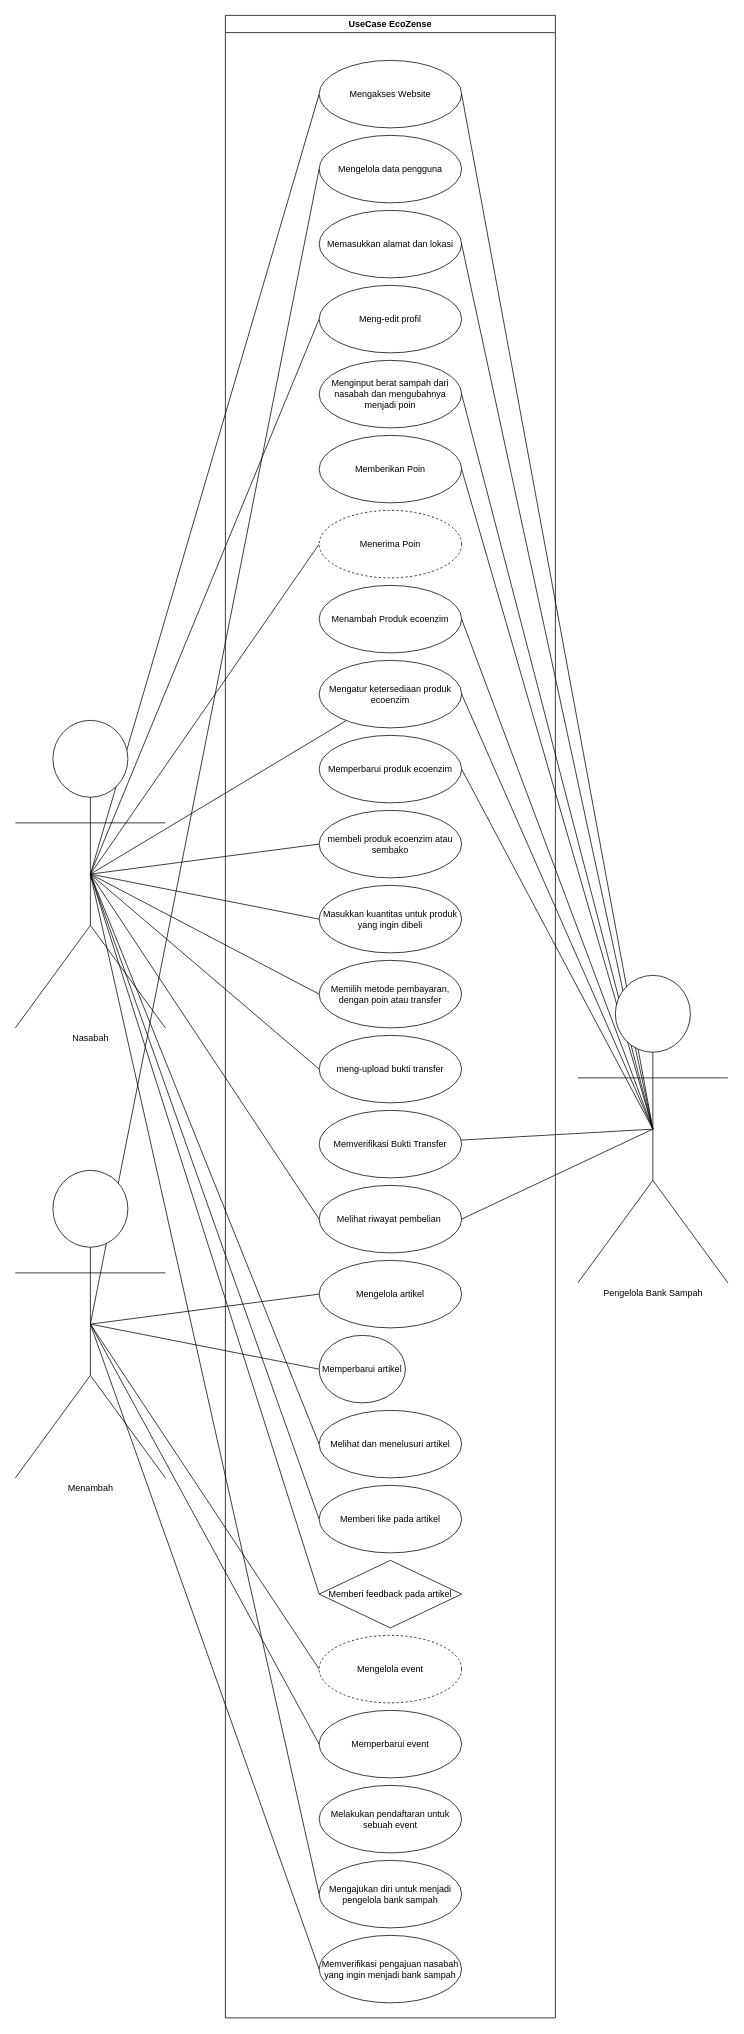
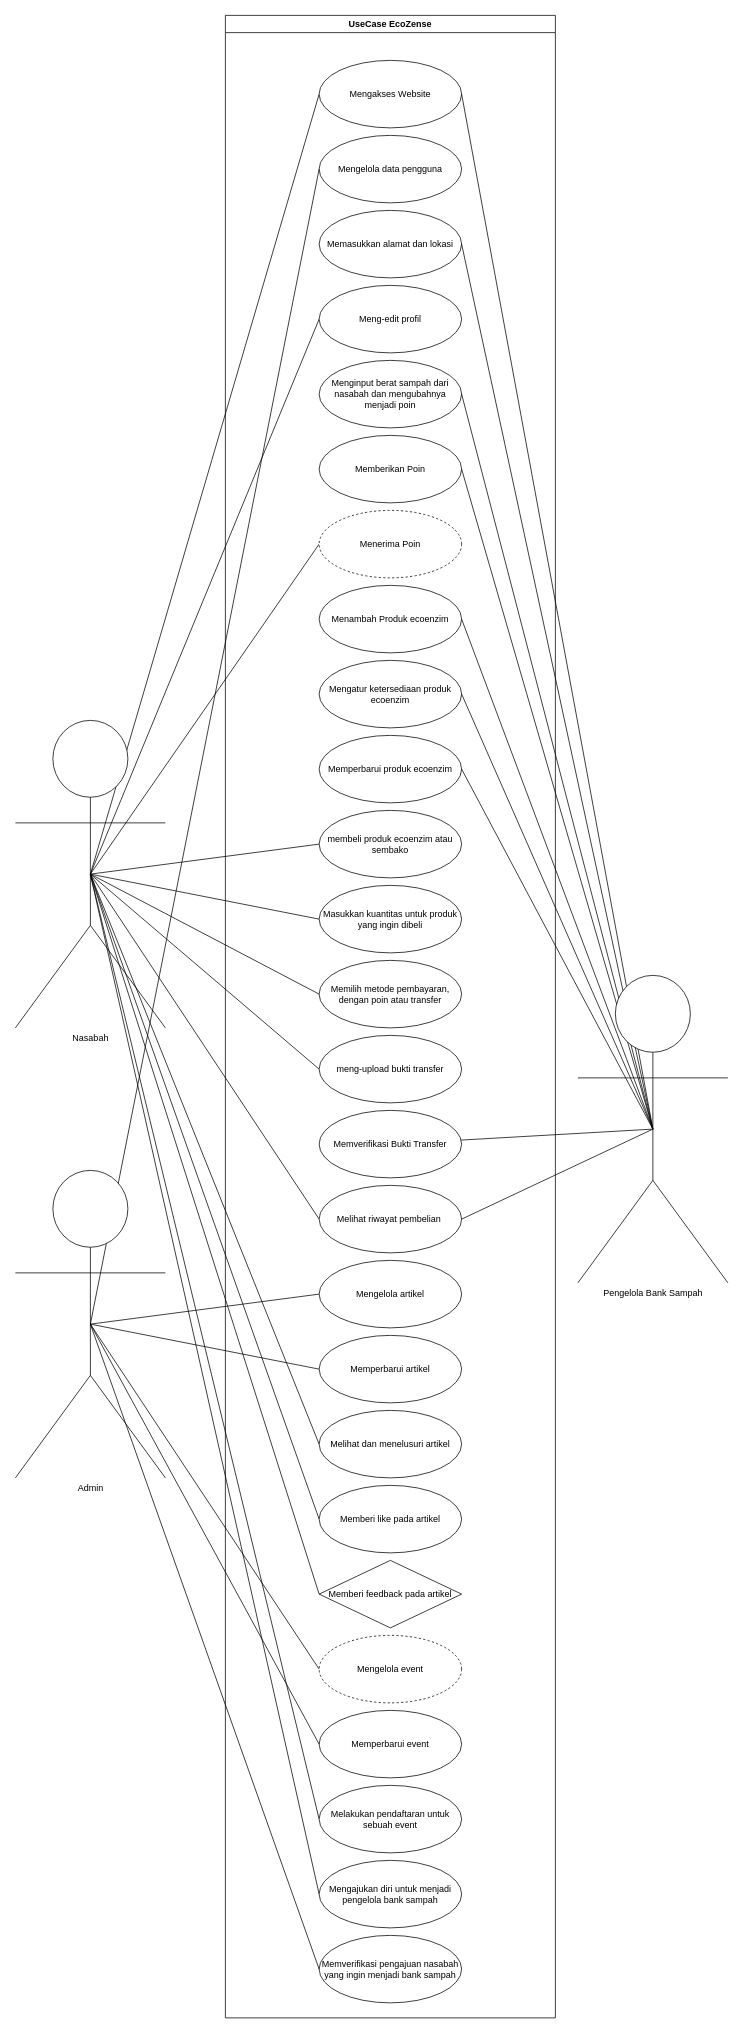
  <mxCell id="0" />
  <mxCell id="1" parent="0" />
  <mxCell id="2" style="rounded=0;orthogonalLoop=1;jettySize=auto;html=1;exitX=0.5;exitY=0.5;exitDx=0;exitDy=0;exitPerimeter=0;entryX=0;entryY=0.5;entryDx=0;entryDy=0;endArrow=none;startFill=0;" parent="1" source="15" target="19" edge="1"><mxGeometry relative="1" as="geometry"><mxPoint x="415" y="120" as="targetPoint" /></mxGeometry></mxCell>
  <mxCell id="3" style="edgeStyle=none;rounded=0;orthogonalLoop=1;jettySize=auto;html=1;exitX=0.5;exitY=0.5;exitDx=0;exitDy=0;exitPerimeter=0;entryX=0;entryY=0.5;entryDx=0;entryDy=0;endArrow=none;startFill=0;" parent="1" source="15" target="18" edge="1"><mxGeometry relative="1" as="geometry" /></mxCell>
  <mxCell id="4" style="edgeStyle=none;rounded=0;orthogonalLoop=1;jettySize=auto;html=1;exitX=0.5;exitY=0.5;exitDx=0;exitDy=0;exitPerimeter=0;entryX=0;entryY=0.5;entryDx=0;entryDy=0;endArrow=none;startFill=0;" parent="1" source="15" target="29" edge="1"><mxGeometry relative="1" as="geometry" /></mxCell>
  <mxCell id="5" style="edgeStyle=none;rounded=0;orthogonalLoop=1;jettySize=auto;html=1;exitX=0.5;exitY=0.5;exitDx=0;exitDy=0;exitPerimeter=0;entryX=0;entryY=0.5;entryDx=0;entryDy=0;endArrow=none;startFill=0;" parent="1" source="15" target="25" edge="1"><mxGeometry relative="1" as="geometry" /></mxCell>
  <mxCell id="6" style="edgeStyle=none;rounded=0;orthogonalLoop=1;jettySize=auto;html=1;exitX=0.5;exitY=0.5;exitDx=0;exitDy=0;exitPerimeter=0;entryX=0;entryY=0.5;entryDx=0;entryDy=0;endArrow=none;startFill=0;" parent="1" source="15" target="26" edge="1"><mxGeometry relative="1" as="geometry" /></mxCell>
  <mxCell id="7" style="edgeStyle=none;rounded=0;orthogonalLoop=1;jettySize=auto;html=1;exitX=0.5;exitY=0.5;exitDx=0;exitDy=0;exitPerimeter=0;entryX=0;entryY=0.5;entryDx=0;entryDy=0;endArrow=none;startFill=0;" parent="1" source="15" target="28" edge="1"><mxGeometry relative="1" as="geometry" /></mxCell>
  <mxCell id="8" style="edgeStyle=none;rounded=0;orthogonalLoop=1;jettySize=auto;html=1;exitX=0.5;exitY=0.5;exitDx=0;exitDy=0;exitPerimeter=0;entryX=0;entryY=0.5;entryDx=0;entryDy=0;endArrow=none;startFill=0;" parent="1" source="15" target="42" edge="1"><mxGeometry relative="1" as="geometry" /></mxCell>
  <mxCell id="9" style="edgeStyle=none;rounded=0;orthogonalLoop=1;jettySize=auto;html=1;exitX=0.5;exitY=0.5;exitDx=0;exitDy=0;exitPerimeter=0;entryX=0;entryY=0.5;entryDx=0;entryDy=0;endArrow=none;startFill=0;" parent="1" source="15" target="31" edge="1"><mxGeometry relative="1" as="geometry" /></mxCell>
  <mxCell id="10" style="edgeStyle=none;rounded=0;orthogonalLoop=1;jettySize=auto;html=1;exitX=0.5;exitY=0.5;exitDx=0;exitDy=0;exitPerimeter=0;entryX=0;entryY=0.5;entryDx=0;entryDy=0;endArrow=none;startFill=0;" parent="1" source="15" target="32" edge="1"><mxGeometry relative="1" as="geometry" /></mxCell>
  <mxCell id="11" style="edgeStyle=none;rounded=0;orthogonalLoop=1;jettySize=auto;html=1;exitX=0.5;exitY=0.5;exitDx=0;exitDy=0;exitPerimeter=0;entryX=0;entryY=0.5;entryDx=0;entryDy=0;endArrow=none;startFill=0;" parent="1" source="15" target="33" edge="1"><mxGeometry relative="1" as="geometry" /></mxCell>
- <mxCell id="12" style="edgeStyle=none;rounded=0;orthogonalLoop=1;jettySize=auto;html=1;exitX=0.5;exitY=0.5;exitDx=0;exitDy=0;exitPerimeter=0;endArrow=none;startFill=0;" parent="1" source="15" target="23" edge="1"><mxGeometry relative="1" as="geometry" /></mxCell>
+ <mxCell id="12" style="edgeStyle=none;rounded=0;orthogonalLoop=1;jettySize=auto;html=1;exitX=0.5;exitY=0.5;exitDx=0;exitDy=0;exitPerimeter=0;entryX=0;entryY=0.5;entryDx=0;entryDy=0;endArrow=none;startFill=0;" parent="1" source="15" target="41" edge="1"><mxGeometry relative="1" as="geometry" /></mxCell>
  <mxCell id="13" style="edgeStyle=none;rounded=0;orthogonalLoop=1;jettySize=auto;html=1;exitX=0.5;exitY=0.5;exitDx=0;exitDy=0;exitPerimeter=0;entryX=0;entryY=0.5;entryDx=0;entryDy=0;endArrow=none;startFill=0;" parent="1" source="15" target="34" edge="1"><mxGeometry relative="1" as="geometry" /></mxCell>
  <mxCell id="14" style="edgeStyle=none;rounded=0;orthogonalLoop=1;jettySize=auto;html=1;exitX=0.5;exitY=0.5;exitDx=0;exitDy=0;exitPerimeter=0;entryX=0;entryY=0.5;entryDx=0;entryDy=0;endArrow=none;startFill=0;" parent="1" source="15" target="27" edge="1"><mxGeometry relative="1" as="geometry" /></mxCell>
  <mxCell id="15" value="Nasabah" style="shape=umlActor;verticalLabelPosition=bottom;verticalAlign=top;html=1;outlineConnect=0;" parent="1" vertex="1"><mxGeometry x="20" y="960" width="200" height="410" as="geometry" /></mxCell>
  <mxCell id="16" value="UseCase EcoZense" style="swimlane;whiteSpace=wrap;html=1;" parent="1" vertex="1"><mxGeometry x="300" width="440" height="2670" as="geometry" y="20" /></mxCell>
  <mxCell id="17" value="Memberikan Poin" style="ellipse;whiteSpace=wrap;html=1;" parent="16" vertex="1"><mxGeometry x="125" y="560" width="190" height="90" as="geometry" /></mxCell>
  <mxCell id="18" value="Meng-edit profil" style="ellipse;whiteSpace=wrap;html=1;" parent="16" vertex="1"><mxGeometry x="125" y="360" width="190" height="90" as="geometry" /></mxCell>
  <mxCell id="19" value="Mengakses Website" style="ellipse;whiteSpace=wrap;html=1;" parent="16" vertex="1"><mxGeometry x="125" y="60" width="190" height="90" as="geometry" /></mxCell>
  <mxCell id="20" value="Memasukkan alamat dan lokasi" style="ellipse;whiteSpace=wrap;html=1;" parent="16" vertex="1"><mxGeometry x="125" y="260" width="190" height="90" as="geometry" /></mxCell>
  <mxCell id="21" value="Mengelola data pengguna" style="ellipse;whiteSpace=wrap;html=1;" parent="16" vertex="1"><mxGeometry x="125" y="160" width="190" height="90" as="geometry" /></mxCell>
  <mxCell id="22" value="Menambah Produk ecoenzim" style="ellipse;whiteSpace=wrap;html=1;" parent="16" vertex="1"><mxGeometry x="125" y="760" width="190" height="90" as="geometry" /></mxCell>
  <mxCell id="23" value="Mengatur ketersediaan produk ecoenzim" style="ellipse;whiteSpace=wrap;html=1;" parent="16" vertex="1"><mxGeometry x="125" y="860" width="190" height="90" as="geometry" /></mxCell>
  <mxCell id="24" value="Memperbarui produk ecoenzim" style="ellipse;whiteSpace=wrap;html=1;" parent="16" vertex="1"><mxGeometry x="125" y="960" width="190" height="90" as="geometry" /></mxCell>
  <mxCell id="25" value="&lt;span style=&quot;color: rgb(0, 0, 0);&quot;&gt;Memilih metode pembayaran, dengan poin atau transfer&lt;/span&gt;" style="ellipse;whiteSpace=wrap;html=1;" parent="16" vertex="1"><mxGeometry x="125" y="1260" width="190" height="90" as="geometry" /></mxCell>
  <mxCell id="26" value="membeli produk ecoenzim atau sembako" style="ellipse;whiteSpace=wrap;html=1;" parent="16" vertex="1"><mxGeometry x="125" y="1060" width="190" height="90" as="geometry" /></mxCell>
  <mxCell id="27" value="Masukkan kuantitas untuk produk yang ingin dibeli" style="ellipse;whiteSpace=wrap;html=1;" parent="16" vertex="1"><mxGeometry x="125" y="1160" width="190" height="90" as="geometry" /></mxCell>
  <mxCell id="28" value="meng-upload bukti transfer" style="ellipse;whiteSpace=wrap;html=1;" parent="16" vertex="1"><mxGeometry x="125" y="1360" width="190" height="90" as="geometry" /></mxCell>
  <mxCell id="29" value="Menerima Poin" style="ellipse;whiteSpace=wrap;html=1;dashed=1;" parent="16" vertex="1"><mxGeometry x="125" y="660" width="190" height="90" as="geometry" /></mxCell>
  <mxCell id="30" value="Menginput berat sampah dari nasabah dan mengubahnya menjadi poin" style="ellipse;whiteSpace=wrap;html=1;" parent="16" vertex="1"><mxGeometry x="125" y="460" width="190" height="90" as="geometry" /></mxCell>
  <mxCell id="31" value="Melihat dan menelusuri artikel" style="ellipse;whiteSpace=wrap;html=1;" parent="16" vertex="1"><mxGeometry x="125" y="1860" width="190" height="90" as="geometry" /></mxCell>
  <mxCell id="32" value="Memberi like pada artikel" style="ellipse;whiteSpace=wrap;html=1;" parent="16" vertex="1"><mxGeometry x="125" y="1960" width="190" height="90" as="geometry" /></mxCell>
  <mxCell id="33" value="Memberi feedback pada artikel" style="rhombus;whiteSpace=wrap;html=1;" parent="16" vertex="1"><mxGeometry x="125" y="2060" width="190" height="90" as="geometry" /></mxCell>
  <mxCell id="34" value="Mengajukan diri untuk menjadi pengelola bank sampah" style="ellipse;whiteSpace=wrap;html=1;" parent="16" vertex="1"><mxGeometry x="125" y="2460" width="190" height="90" as="geometry" /></mxCell>
  <mxCell id="35" style="edgeStyle=none;rounded=0;orthogonalLoop=1;jettySize=auto;html=1;exitX=0;exitY=0;exitDx=0;exitDy=0;" parent="16" source="34" target="34" edge="1"><mxGeometry relative="1" as="geometry" /></mxCell>
  <mxCell id="36" value="Mengelola artikel" style="ellipse;whiteSpace=wrap;html=1;" parent="16" vertex="1"><mxGeometry x="125" y="1660" width="190" height="90" as="geometry" /></mxCell>
- <mxCell id="37" value="Memperbarui artikel" style="ellipse;whiteSpace=wrap;html=1;" parent="16" vertex="1"><mxGeometry x="125" y="1760" width="115" height="90" as="geometry" /></mxCell>
+ <mxCell id="37" value="Memperbarui artikel" style="ellipse;whiteSpace=wrap;html=1;" parent="16" vertex="1"><mxGeometry x="125" y="1760" width="190" height="90" as="geometry" /></mxCell>
  <mxCell id="38" value="Memperbarui event" style="ellipse;whiteSpace=wrap;html=1;" parent="16" vertex="1"><mxGeometry x="125" y="2260" width="190" height="90" as="geometry" /></mxCell>
  <mxCell id="39" value="Mengelola event" style="ellipse;whiteSpace=wrap;html=1;dashed=1;" parent="16" vertex="1"><mxGeometry x="125" y="2160" width="190" height="90" as="geometry" /></mxCell>
  <mxCell id="40" value="Memverifikasi pengajuan nasabah yang ingin menjadi bank sampah" style="ellipse;whiteSpace=wrap;html=1;" parent="16" vertex="1"><mxGeometry x="125" y="2560" width="190" height="90" as="geometry" /></mxCell>
  <mxCell id="41" value="Melakukan pendaftaran untuk sebuah event" style="ellipse;whiteSpace=wrap;html=1;" parent="16" vertex="1"><mxGeometry x="125" y="2360" width="190" height="90" as="geometry" /></mxCell>
  <mxCell id="42" value="Melihat riwayat pembelian&amp;nbsp;" style="ellipse;whiteSpace=wrap;html=1;" parent="16" vertex="1"><mxGeometry x="125" y="1560" width="190" height="90" as="geometry" /></mxCell>
  <mxCell id="43" value="Memverifikasi Bukti Transfer" style="ellipse;whiteSpace=wrap;html=1;" vertex="1" parent="16"><mxGeometry x="125" y="1460" width="190" height="90" as="geometry" /></mxCell>
  <mxCell id="44" style="edgeStyle=none;rounded=0;orthogonalLoop=1;jettySize=auto;html=1;exitX=0.5;exitY=0.5;exitDx=0;exitDy=0;exitPerimeter=0;entryX=0;entryY=0.5;entryDx=0;entryDy=0;endArrow=none;startFill=0;" parent="1" source="50" target="36" edge="1"><mxGeometry relative="1" as="geometry" /></mxCell>
  <mxCell id="45" style="edgeStyle=none;rounded=0;orthogonalLoop=1;jettySize=auto;html=1;exitX=0.5;exitY=0.5;exitDx=0;exitDy=0;exitPerimeter=0;entryX=0;entryY=0.5;entryDx=0;entryDy=0;endArrow=none;startFill=0;" parent="1" source="50" target="37" edge="1"><mxGeometry relative="1" as="geometry" /></mxCell>
  <mxCell id="46" style="edgeStyle=none;rounded=0;orthogonalLoop=1;jettySize=auto;html=1;exitX=0.5;exitY=0.5;exitDx=0;exitDy=0;exitPerimeter=0;entryX=0;entryY=0.5;entryDx=0;entryDy=0;endArrow=none;startFill=0;" parent="1" source="50" target="39" edge="1"><mxGeometry relative="1" as="geometry" /></mxCell>
  <mxCell id="47" style="edgeStyle=none;rounded=0;orthogonalLoop=1;jettySize=auto;html=1;exitX=0.5;exitY=0.5;exitDx=0;exitDy=0;exitPerimeter=0;entryX=0;entryY=0.5;entryDx=0;entryDy=0;endArrow=none;startFill=0;" parent="1" source="50" target="38" edge="1"><mxGeometry relative="1" as="geometry" /></mxCell>
  <mxCell id="48" style="edgeStyle=none;rounded=0;orthogonalLoop=1;jettySize=auto;html=1;exitX=0.5;exitY=0.5;exitDx=0;exitDy=0;exitPerimeter=0;entryX=0;entryY=0.5;entryDx=0;entryDy=0;endArrow=none;startFill=0;" parent="1" source="50" target="40" edge="1"><mxGeometry relative="1" as="geometry" /></mxCell>
  <mxCell id="49" style="edgeStyle=none;rounded=0;orthogonalLoop=1;jettySize=auto;html=1;exitX=0.5;exitY=0.5;exitDx=0;exitDy=0;exitPerimeter=0;entryX=0;entryY=0.5;entryDx=0;entryDy=0;endArrow=none;startFill=0;" parent="1" source="50" target="21" edge="1"><mxGeometry relative="1" as="geometry" /></mxCell>
- <mxCell id="50" value="Menambah" style="shape=umlActor;verticalLabelPosition=bottom;verticalAlign=top;html=1;outlineConnect=0;" parent="1" vertex="1"><mxGeometry x="20" y="1560" width="200" height="410" as="geometry" /></mxCell>
+ <mxCell id="50" value="Admin" style="shape=umlActor;verticalLabelPosition=bottom;verticalAlign=top;html=1;outlineConnect=0;" parent="1" vertex="1"><mxGeometry x="20" y="1560" width="200" height="410" as="geometry" /></mxCell>
  <mxCell id="51" style="rounded=0;orthogonalLoop=1;jettySize=auto;html=1;exitX=0.5;exitY=0.5;exitDx=0;exitDy=0;exitPerimeter=0;endArrow=none;startFill=0;entryX=1;entryY=0.5;entryDx=0;entryDy=0;" parent="1" source="59" target="19" edge="1"><mxGeometry relative="1" as="geometry"><mxPoint x="515" y="120" as="targetPoint" /></mxGeometry></mxCell>
  <mxCell id="52" style="edgeStyle=none;rounded=0;orthogonalLoop=1;jettySize=auto;html=1;exitX=0.5;exitY=0.5;exitDx=0;exitDy=0;exitPerimeter=0;entryX=1;entryY=0.5;entryDx=0;entryDy=0;endArrow=none;startFill=0;" parent="1" source="59" target="20" edge="1"><mxGeometry relative="1" as="geometry" /></mxCell>
  <mxCell id="53" style="edgeStyle=none;rounded=0;orthogonalLoop=1;jettySize=auto;html=1;exitX=0.5;exitY=0.5;exitDx=0;exitDy=0;exitPerimeter=0;entryX=1;entryY=0.5;entryDx=0;entryDy=0;endArrow=none;startFill=0;" parent="1" source="59" target="17" edge="1"><mxGeometry relative="1" as="geometry" /></mxCell>
  <mxCell id="54" style="edgeStyle=none;rounded=0;orthogonalLoop=1;jettySize=auto;html=1;exitX=0.5;exitY=0.5;exitDx=0;exitDy=0;exitPerimeter=0;entryX=1;entryY=0.5;entryDx=0;entryDy=0;endArrow=none;startFill=0;" parent="1" source="59" target="22" edge="1"><mxGeometry relative="1" as="geometry" /></mxCell>
  <mxCell id="55" style="edgeStyle=none;rounded=0;orthogonalLoop=1;jettySize=auto;html=1;exitX=0.5;exitY=0.5;exitDx=0;exitDy=0;exitPerimeter=0;entryX=1;entryY=0.5;entryDx=0;entryDy=0;endArrow=none;startFill=0;" parent="1" source="59" target="23" edge="1"><mxGeometry relative="1" as="geometry" /></mxCell>
  <mxCell id="56" style="edgeStyle=none;rounded=0;orthogonalLoop=1;jettySize=auto;html=1;exitX=0.5;exitY=0.5;exitDx=0;exitDy=0;exitPerimeter=0;entryX=1;entryY=0.5;entryDx=0;entryDy=0;endArrow=none;startFill=0;" parent="1" source="59" target="24" edge="1"><mxGeometry relative="1" as="geometry" /></mxCell>
  <mxCell id="57" style="edgeStyle=none;rounded=0;orthogonalLoop=1;jettySize=auto;html=1;exitX=0.5;exitY=0.5;exitDx=0;exitDy=0;exitPerimeter=0;entryX=1;entryY=0.5;entryDx=0;entryDy=0;endArrow=none;startFill=0;" parent="1" source="59" target="30" edge="1"><mxGeometry relative="1" as="geometry" /></mxCell>
  <mxCell id="58" style="edgeStyle=none;rounded=0;orthogonalLoop=1;jettySize=auto;html=1;exitX=0.5;exitY=0.5;exitDx=0;exitDy=0;exitPerimeter=0;entryX=1;entryY=0.5;entryDx=0;entryDy=0;endArrow=none;startFill=0;" parent="1" source="59" target="42" edge="1"><mxGeometry relative="1" as="geometry"><mxPoint x="790" y="1615" as="targetPoint" /></mxGeometry></mxCell>
  <mxCell id="59" value="Pengelola Bank Sampah" style="shape=umlActor;verticalLabelPosition=bottom;verticalAlign=top;html=1;outlineConnect=0;" parent="1" vertex="1"><mxGeometry x="770" y="1300" width="200" height="410" as="geometry" /></mxCell>
  <mxCell id="60" style="edgeStyle=none;rounded=0;orthogonalLoop=1;jettySize=auto;html=1;endArrow=none;startFill=0;exitX=0.5;exitY=0.5;exitDx=0;exitDy=0;exitPerimeter=0;" edge="1" parent="1" source="59" target="43"><mxGeometry relative="1" as="geometry"><mxPoint x="625" y="1635" as="targetPoint" /><mxPoint x="880" y="1515" as="sourcePoint" /></mxGeometry></mxCell>
